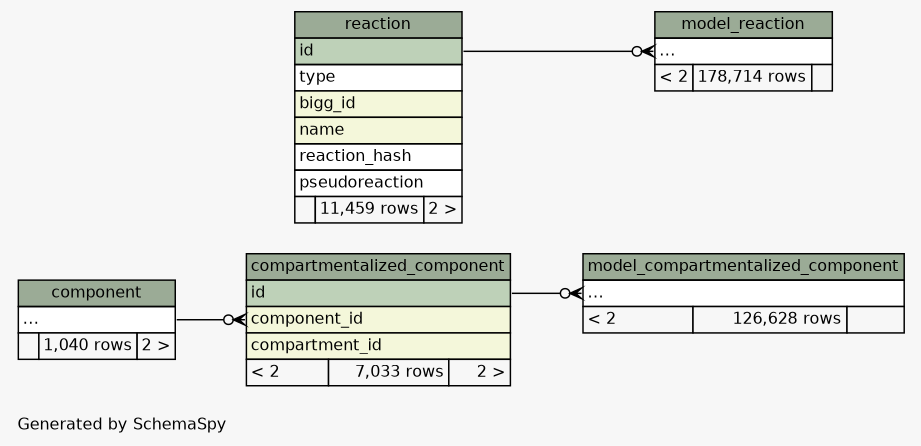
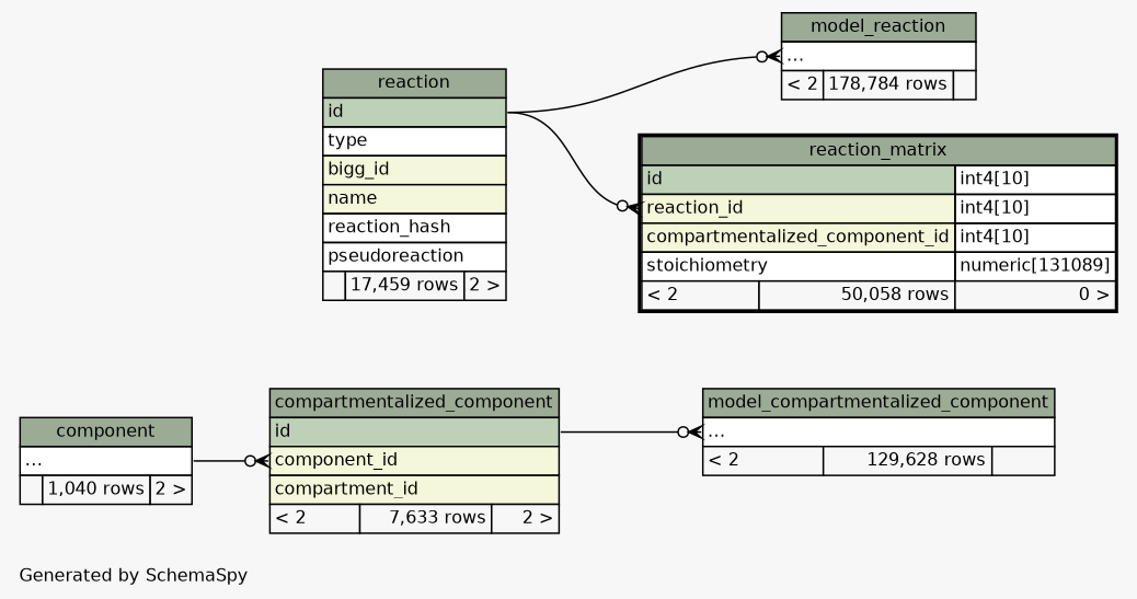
  digraph {
    bgcolor="#f7f7f7"
    fontname=Helvetica
    fontsize=11
    label="\nGenerated by SchemaSpy"
    labeljust=l
    nodesep=0.18
    rankdir=RL
    ranksep=0.46
    node [fontname=Helvetica fontsize=11 shape=plaintext]
    edge [arrowhead=none arrowsize=0.8 arrowtail=crowodot dir=back headport="id:e" tailport="elipses:w"]
-   n1 [label=<     <TABLE BORDER="0" CELLBORDER="1" CELLSPACING="0" BGCOLOR="#ffffff">       <TR><TD COLSPAN="3" BGCOLOR="#9bab96" ALIGN="CENTER">compartmentalized_component</TD></TR>       <TR><TD PORT="id" COLSPAN="3" BGCOLOR="#bed1b8" ALIGN="LEFT">id</TD></TR>       <TR><TD PORT="component_id" COLSPAN="3" BGCOLOR="#f4f7da" ALIGN="LEFT">component_id</TD></TR>       <TR><TD PORT="compartment_id" COLSPAN="3" BGCOLOR="#f4f7da" ALIGN="LEFT">compartment_id</TD></TR>       <TR><TD ALIGN="LEFT" BGCOLOR="#f7f7f7">&lt; 2</TD><TD ALIGN="RIGHT" BGCOLOR="#f7f7f7">7,033 rows</TD><TD ALIGN="RIGHT" BGCOLOR="#f7f7f7">2 &gt;</TD></TR>     </TABLE>>]
+   n1 [label=<     <TABLE BORDER="0" CELLBORDER="1" CELLSPACING="0" BGCOLOR="#ffffff">       <TR><TD COLSPAN="3" BGCOLOR="#9bab96" ALIGN="CENTER">compartmentalized_component</TD></TR>       <TR><TD PORT="id" COLSPAN="3" BGCOLOR="#bed1b8" ALIGN="LEFT">id</TD></TR>       <TR><TD PORT="component_id" COLSPAN="3" BGCOLOR="#f4f7da" ALIGN="LEFT">component_id</TD></TR>       <TR><TD PORT="compartment_id" COLSPAN="3" BGCOLOR="#f4f7da" ALIGN="LEFT">compartment_id</TD></TR>       <TR><TD ALIGN="LEFT" BGCOLOR="#f7f7f7">&lt; 2</TD><TD ALIGN="RIGHT" BGCOLOR="#f7f7f7">7,633 rows</TD><TD ALIGN="RIGHT" BGCOLOR="#f7f7f7">2 &gt;</TD></TR>     </TABLE>>]
    n2 [label=<     <TABLE BORDER="0" CELLBORDER="1" CELLSPACING="0" BGCOLOR="#ffffff">       <TR><TD COLSPAN="3" BGCOLOR="#9bab96" ALIGN="CENTER">component</TD></TR>       <TR><TD PORT="elipses" COLSPAN="3" ALIGN="LEFT">...</TD></TR>       <TR><TD ALIGN="LEFT" BGCOLOR="#f7f7f7">  </TD><TD ALIGN="RIGHT" BGCOLOR="#f7f7f7">1,040 rows</TD><TD ALIGN="RIGHT" BGCOLOR="#f7f7f7">2 &gt;</TD></TR>     </TABLE>>]
-   n3 [label=<     <TABLE BORDER="0" CELLBORDER="1" CELLSPACING="0" BGCOLOR="#ffffff">       <TR><TD COLSPAN="3" BGCOLOR="#9bab96" ALIGN="CENTER">model_compartmentalized_component</TD></TR>       <TR><TD PORT="elipses" COLSPAN="3" ALIGN="LEFT">...</TD></TR>       <TR><TD ALIGN="LEFT" BGCOLOR="#f7f7f7">&lt; 2</TD><TD ALIGN="RIGHT" BGCOLOR="#f7f7f7">126,628 rows</TD><TD ALIGN="RIGHT" BGCOLOR="#f7f7f7">  </TD></TR>     </TABLE>>]
-   n4 [label=<     <TABLE BORDER="0" CELLBORDER="1" CELLSPACING="0" BGCOLOR="#ffffff">       <TR><TD COLSPAN="3" BGCOLOR="#9bab96" ALIGN="CENTER">model_reaction</TD></TR>       <TR><TD PORT="elipses" COLSPAN="3" ALIGN="LEFT">...</TD></TR>       <TR><TD ALIGN="LEFT" BGCOLOR="#f7f7f7">&lt; 2</TD><TD ALIGN="RIGHT" BGCOLOR="#f7f7f7">178,714 rows</TD><TD ALIGN="RIGHT" BGCOLOR="#f7f7f7">  </TD></TR>     </TABLE>>]
-   n5 [label=<     <TABLE BORDER="0" CELLBORDER="1" CELLSPACING="0" BGCOLOR="#ffffff">       <TR><TD COLSPAN="3" BGCOLOR="#9bab96" ALIGN="CENTER">reaction</TD></TR>       <TR><TD PORT="id" COLSPAN="3" BGCOLOR="#bed1b8" ALIGN="LEFT">id</TD></TR>       <TR><TD PORT="type" COLSPAN="3" ALIGN="LEFT">type</TD></TR>       <TR><TD PORT="bigg_id" COLSPAN="3" BGCOLOR="#f4f7da" ALIGN="LEFT">bigg_id</TD></TR>       <TR><TD PORT="name" COLSPAN="3" BGCOLOR="#f4f7da" ALIGN="LEFT">name</TD></TR>       <TR><TD PORT="reaction_hash" COLSPAN="3" ALIGN="LEFT">reaction_hash</TD></TR>       <TR><TD PORT="pseudoreaction" COLSPAN="3" ALIGN="LEFT">pseudoreaction</TD></TR>       <TR><TD ALIGN="LEFT" BGCOLOR="#f7f7f7">  </TD><TD ALIGN="RIGHT" BGCOLOR="#f7f7f7">11,459 rows</TD><TD ALIGN="RIGHT" BGCOLOR="#f7f7f7">2 &gt;</TD></TR>     </TABLE>>]
+   n3 [label=<     <TABLE BORDER="0" CELLBORDER="1" CELLSPACING="0" BGCOLOR="#ffffff">       <TR><TD COLSPAN="3" BGCOLOR="#9bab96" ALIGN="CENTER">model_compartmentalized_component</TD></TR>       <TR><TD PORT="elipses" COLSPAN="3" ALIGN="LEFT">...</TD></TR>       <TR><TD ALIGN="LEFT" BGCOLOR="#f7f7f7">&lt; 2</TD><TD ALIGN="RIGHT" BGCOLOR="#f7f7f7">129,628 rows</TD><TD ALIGN="RIGHT" BGCOLOR="#f7f7f7">  </TD></TR>     </TABLE>>]
+   n4 [label=<     <TABLE BORDER="0" CELLBORDER="1" CELLSPACING="0" BGCOLOR="#ffffff">       <TR><TD COLSPAN="3" BGCOLOR="#9bab96" ALIGN="CENTER">model_reaction</TD></TR>       <TR><TD PORT="elipses" COLSPAN="3" ALIGN="LEFT">...</TD></TR>       <TR><TD ALIGN="LEFT" BGCOLOR="#f7f7f7">&lt; 2</TD><TD ALIGN="RIGHT" BGCOLOR="#f7f7f7">178,784 rows</TD><TD ALIGN="RIGHT" BGCOLOR="#f7f7f7">  </TD></TR>     </TABLE>>]
+   n5 [label=<     <TABLE BORDER="0" CELLBORDER="1" CELLSPACING="0" BGCOLOR="#ffffff">       <TR><TD COLSPAN="3" BGCOLOR="#9bab96" ALIGN="CENTER">reaction</TD></TR>       <TR><TD PORT="id" COLSPAN="3" BGCOLOR="#bed1b8" ALIGN="LEFT">id</TD></TR>       <TR><TD PORT="type" COLSPAN="3" ALIGN="LEFT">type</TD></TR>       <TR><TD PORT="bigg_id" COLSPAN="3" BGCOLOR="#f4f7da" ALIGN="LEFT">bigg_id</TD></TR>       <TR><TD PORT="name" COLSPAN="3" BGCOLOR="#f4f7da" ALIGN="LEFT">name</TD></TR>       <TR><TD PORT="reaction_hash" COLSPAN="3" ALIGN="LEFT">reaction_hash</TD></TR>       <TR><TD PORT="pseudoreaction" COLSPAN="3" ALIGN="LEFT">pseudoreaction</TD></TR>       <TR><TD ALIGN="LEFT" BGCOLOR="#f7f7f7">  </TD><TD ALIGN="RIGHT" BGCOLOR="#f7f7f7">17,459 rows</TD><TD ALIGN="RIGHT" BGCOLOR="#f7f7f7">2 &gt;</TD></TR>     </TABLE>>]
+   n6 [label=<     <TABLE BORDER="2" CELLBORDER="1" CELLSPACING="0" BGCOLOR="#ffffff">       <TR><TD COLSPAN="3" BGCOLOR="#9bab96" ALIGN="CENTER">reaction_matrix</TD></TR>       <TR><TD PORT="id" COLSPAN="2" BGCOLOR="#bed1b8" ALIGN="LEFT">id</TD><TD PORT="id.type" ALIGN="LEFT">int4[10]</TD></TR>       <TR><TD PORT="reaction_id" COLSPAN="2" BGCOLOR="#f4f7da" ALIGN="LEFT">reaction_id</TD><TD PORT="reaction_id.type" ALIGN="LEFT">int4[10]</TD></TR>       <TR><TD PORT="compartmentalized_component_id" COLSPAN="2" BGCOLOR="#f4f7da" ALIGN="LEFT">compartmentalized_component_id</TD><TD PORT="compartmentalized_component_id.type" ALIGN="LEFT">int4[10]</TD></TR>       <TR><TD PORT="stoichiometry" COLSPAN="2" ALIGN="LEFT">stoichiometry</TD><TD PORT="stoichiometry.type" ALIGN="LEFT">numeric[131089]</TD></TR>       <TR><TD ALIGN="LEFT" BGCOLOR="#f7f7f7">&lt; 2</TD><TD ALIGN="RIGHT" BGCOLOR="#f7f7f7">50,058 rows</TD><TD ALIGN="RIGHT" BGCOLOR="#f7f7f7">0 &gt;</TD></TR>     </TABLE>>]
    n1 -> n2 [headport="elipses:e" tailport="component_id:w"]
    n3 -> n1
    n4 -> n5
+   n6 -> n5 [tailport="reaction_id:w"]
  }
